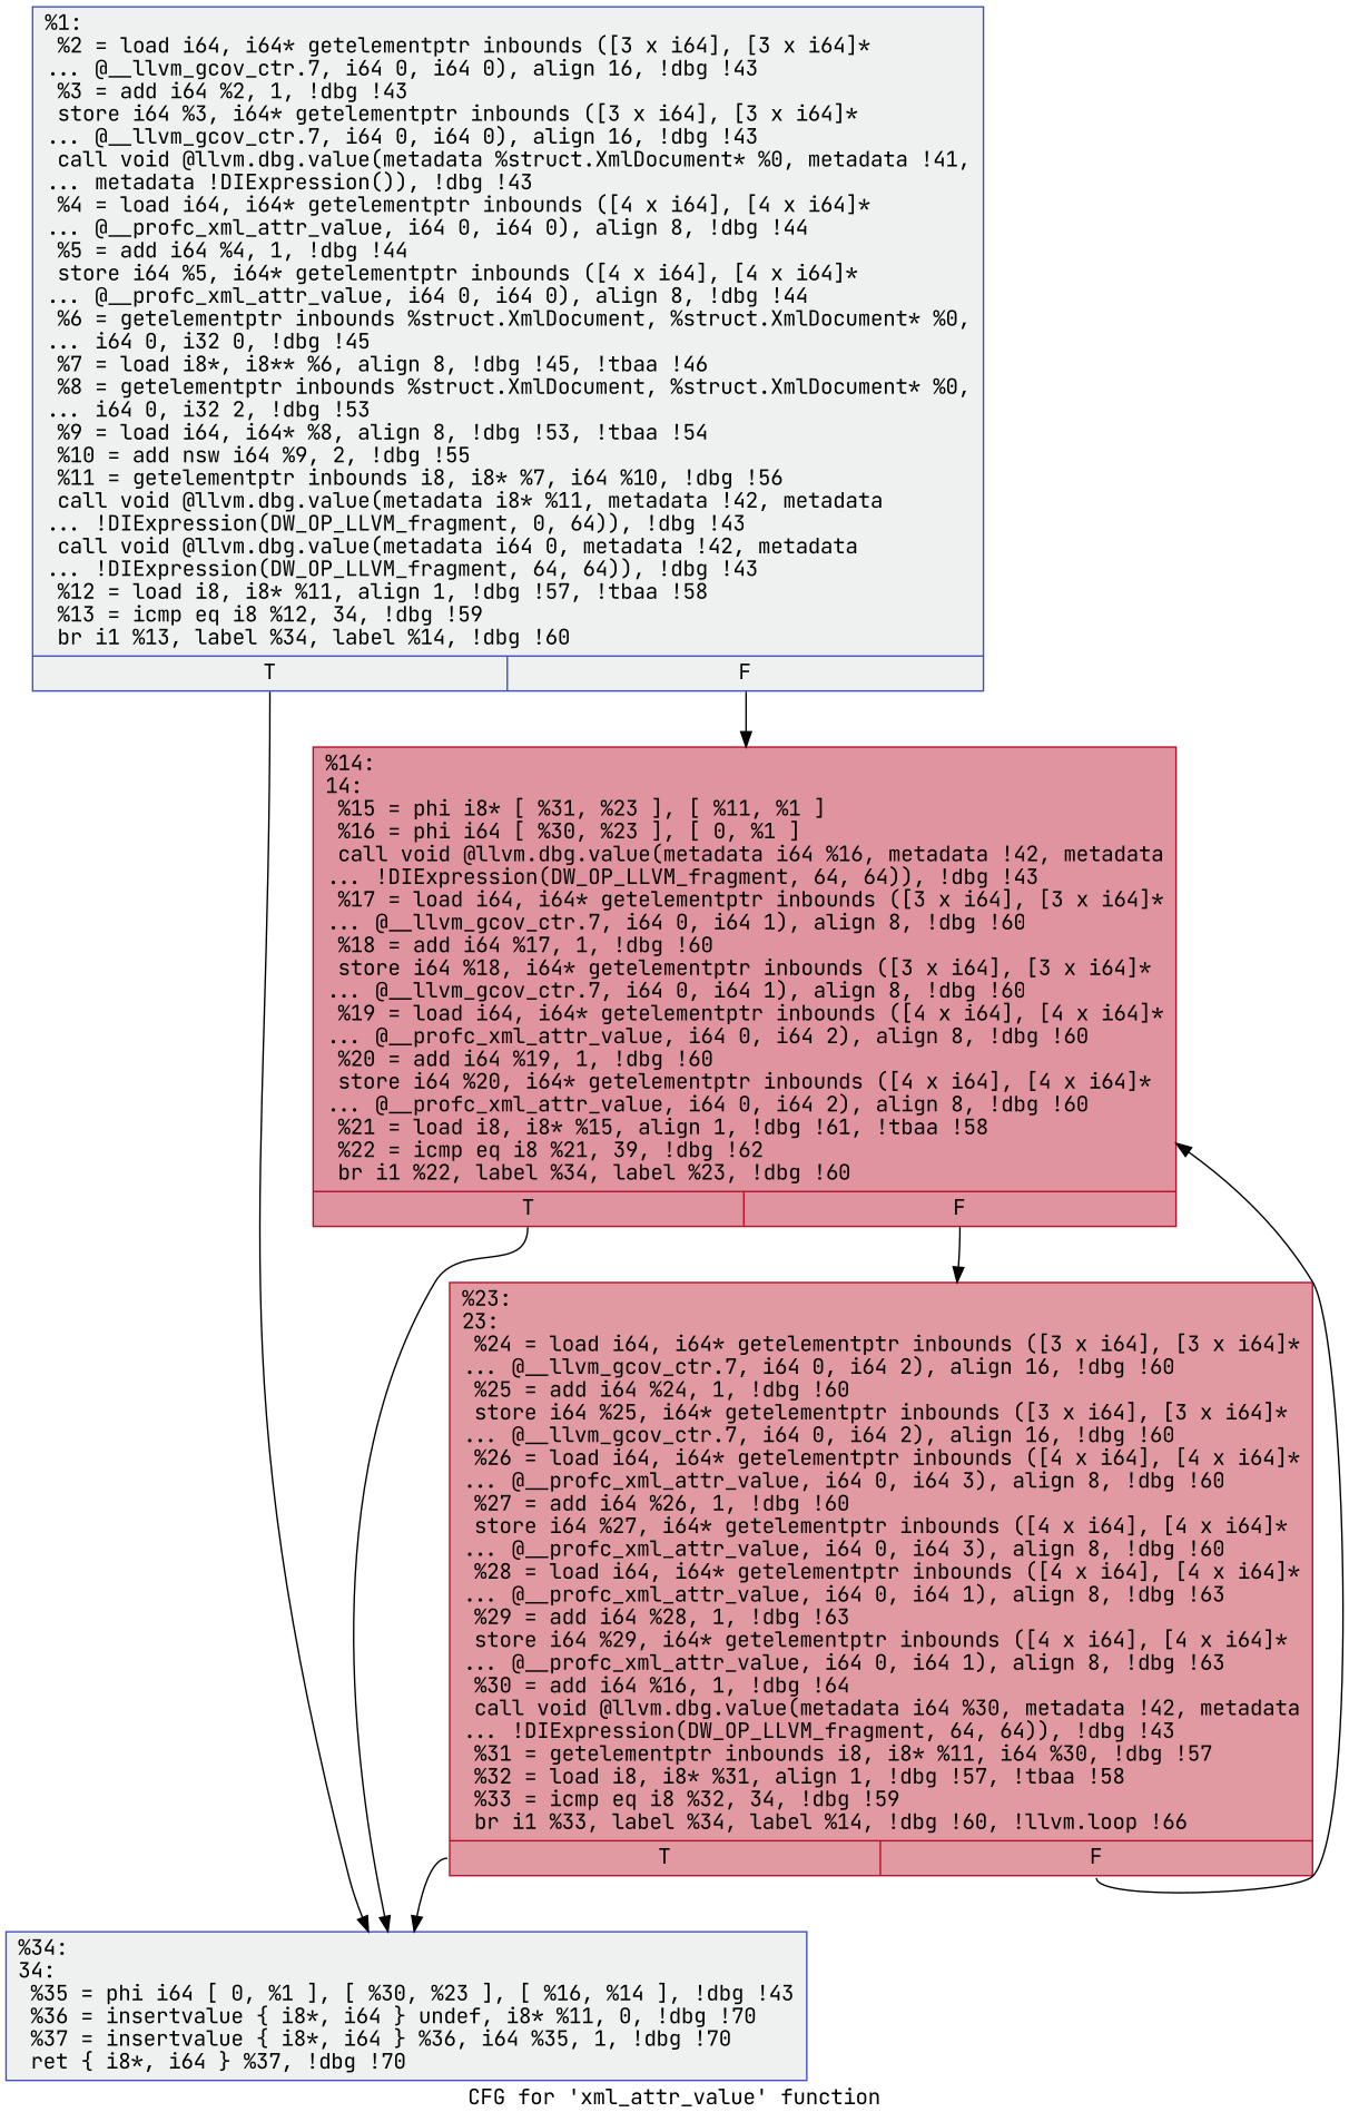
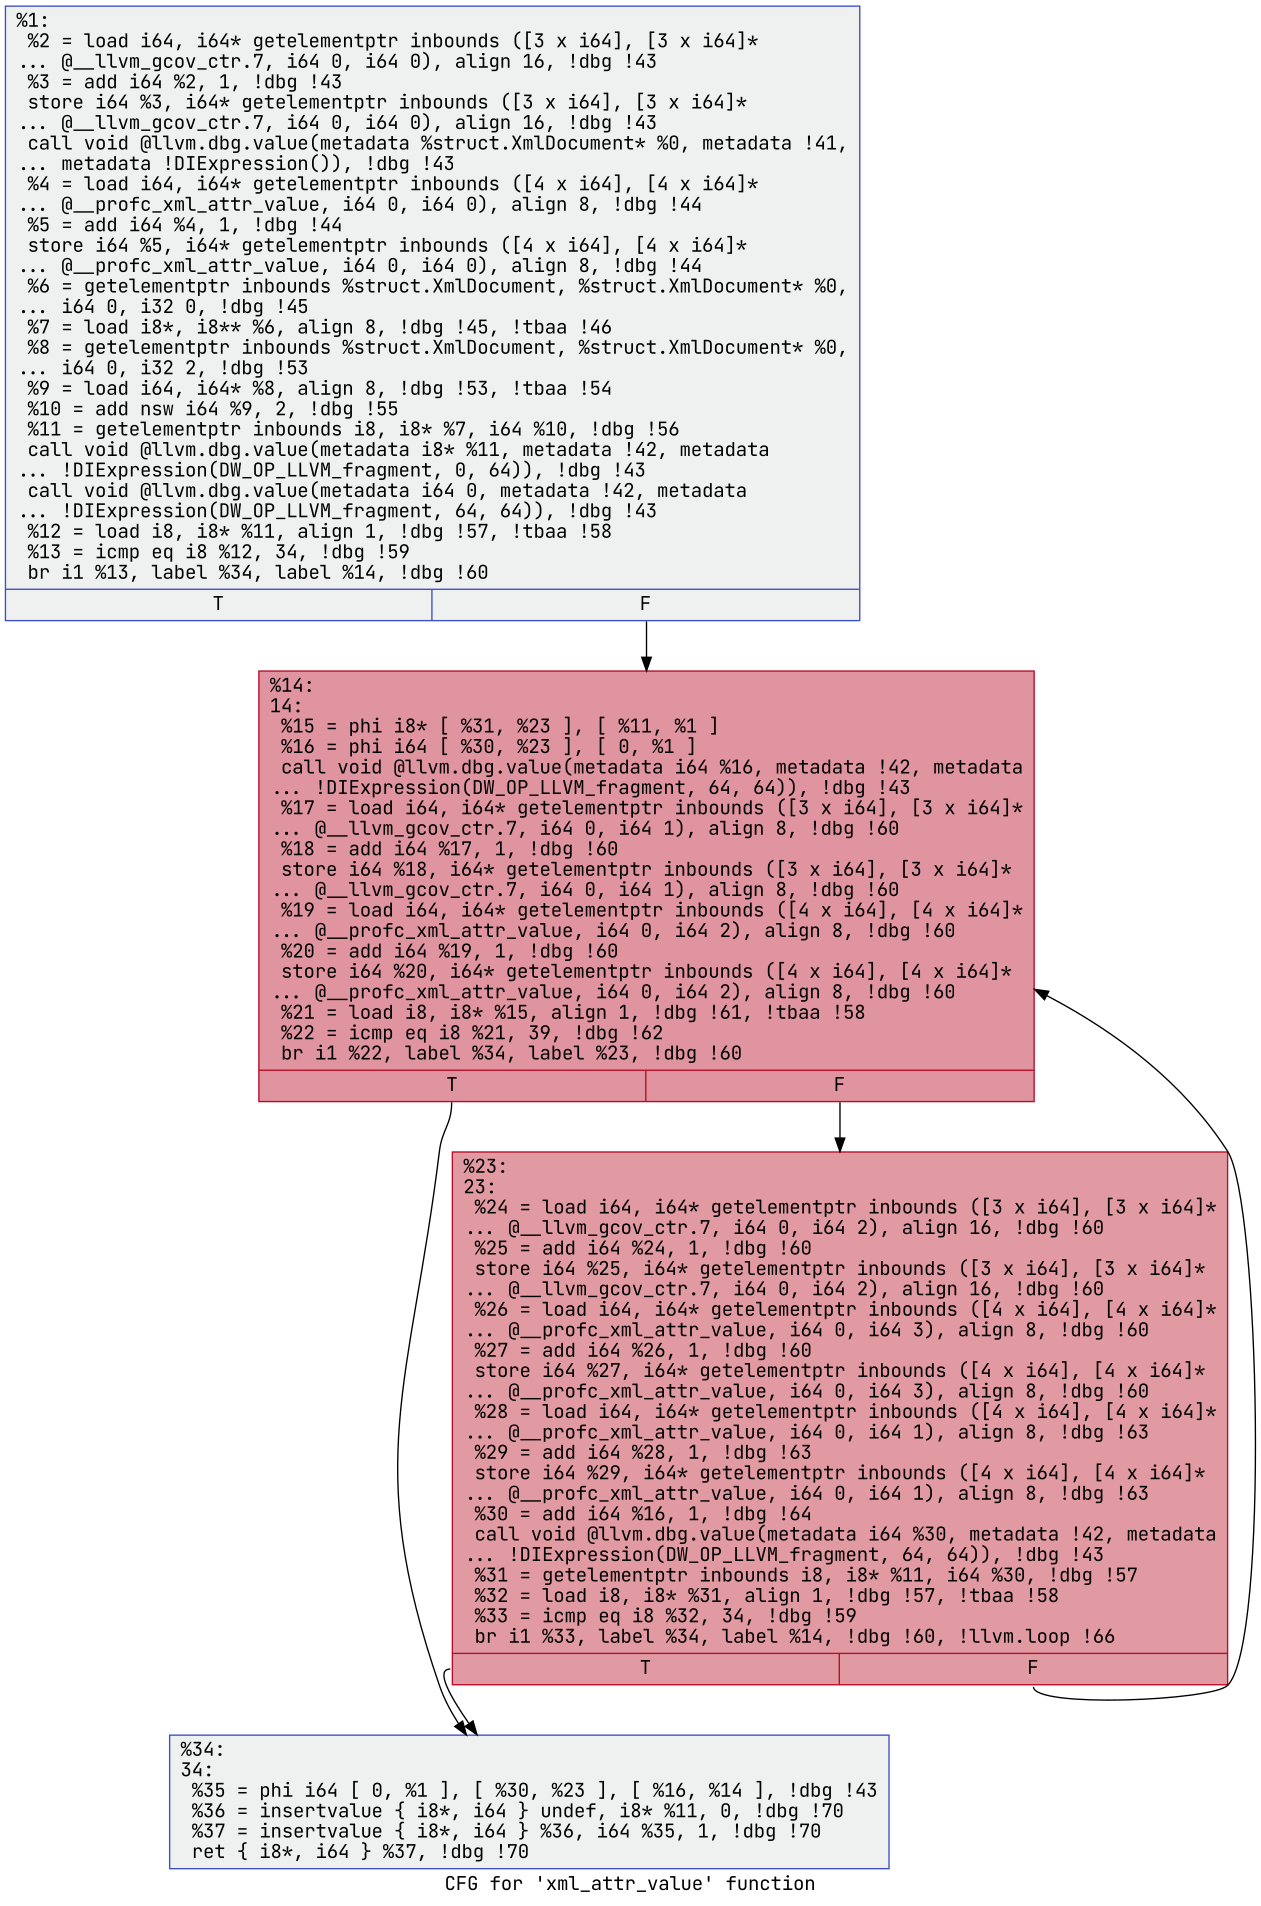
  digraph {
    label="CFG for 'xml_attr_value' function"
    fontname="JetBrains Mono"
    node [color="#3d50c3ff" fillcolor="#dbdcde70" shape=record style=filled fontname="JetBrains Mono"]
    edge [tailport=s0 fontname="JetBrains Mono"]
    n1 [label="{%1:\l  %2 = load i64, i64* getelementptr inbounds ([3 x i64], [3 x i64]*\l... @__llvm_gcov_ctr.7, i64 0, i64 0), align 16, !dbg !43\l  %3 = add i64 %2, 1, !dbg !43\l  store i64 %3, i64* getelementptr inbounds ([3 x i64], [3 x i64]*\l... @__llvm_gcov_ctr.7, i64 0, i64 0), align 16, !dbg !43\l  call void @llvm.dbg.value(metadata %struct.XmlDocument* %0, metadata !41,\l... metadata !DIExpression()), !dbg !43\l  %4 = load i64, i64* getelementptr inbounds ([4 x i64], [4 x i64]*\l... @__profc_xml_attr_value, i64 0, i64 0), align 8, !dbg !44\l  %5 = add i64 %4, 1, !dbg !44\l  store i64 %5, i64* getelementptr inbounds ([4 x i64], [4 x i64]*\l... @__profc_xml_attr_value, i64 0, i64 0), align 8, !dbg !44\l  %6 = getelementptr inbounds %struct.XmlDocument, %struct.XmlDocument* %0,\l... i64 0, i32 0, !dbg !45\l  %7 = load i8*, i8** %6, align 8, !dbg !45, !tbaa !46\l  %8 = getelementptr inbounds %struct.XmlDocument, %struct.XmlDocument* %0,\l... i64 0, i32 2, !dbg !53\l  %9 = load i64, i64* %8, align 8, !dbg !53, !tbaa !54\l  %10 = add nsw i64 %9, 2, !dbg !55\l  %11 = getelementptr inbounds i8, i8* %7, i64 %10, !dbg !56\l  call void @llvm.dbg.value(metadata i8* %11, metadata !42, metadata\l... !DIExpression(DW_OP_LLVM_fragment, 0, 64)), !dbg !43\l  call void @llvm.dbg.value(metadata i64 0, metadata !42, metadata\l... !DIExpression(DW_OP_LLVM_fragment, 64, 64)), !dbg !43\l  %12 = load i8, i8* %11, align 1, !dbg !57, !tbaa !58\l  %13 = icmp eq i8 %12, 34, !dbg !59\l  br i1 %13, label %34, label %14, !dbg !60\l|{<s0>T|<s1>F}}"]
    n2 [label="{%34:\l34:                                               \l  %35 = phi i64 [ 0, %1 ], [ %30, %23 ], [ %16, %14 ], !dbg !43\l  %36 = insertvalue \{ i8*, i64 \} undef, i8* %11, 0, !dbg !70\l  %37 = insertvalue \{ i8*, i64 \} %36, i64 %35, 1, !dbg !70\l  ret \{ i8*, i64 \} %37, !dbg !70\l}"]
    n3 [color="#b70d28ff" fillcolor="#b70d2870" label="{%14:\l14:                                               \l  %15 = phi i8* [ %31, %23 ], [ %11, %1 ]\l  %16 = phi i64 [ %30, %23 ], [ 0, %1 ]\l  call void @llvm.dbg.value(metadata i64 %16, metadata !42, metadata\l... !DIExpression(DW_OP_LLVM_fragment, 64, 64)), !dbg !43\l  %17 = load i64, i64* getelementptr inbounds ([3 x i64], [3 x i64]*\l... @__llvm_gcov_ctr.7, i64 0, i64 1), align 8, !dbg !60\l  %18 = add i64 %17, 1, !dbg !60\l  store i64 %18, i64* getelementptr inbounds ([3 x i64], [3 x i64]*\l... @__llvm_gcov_ctr.7, i64 0, i64 1), align 8, !dbg !60\l  %19 = load i64, i64* getelementptr inbounds ([4 x i64], [4 x i64]*\l... @__profc_xml_attr_value, i64 0, i64 2), align 8, !dbg !60\l  %20 = add i64 %19, 1, !dbg !60\l  store i64 %20, i64* getelementptr inbounds ([4 x i64], [4 x i64]*\l... @__profc_xml_attr_value, i64 0, i64 2), align 8, !dbg !60\l  %21 = load i8, i8* %15, align 1, !dbg !61, !tbaa !58\l  %22 = icmp eq i8 %21, 39, !dbg !62\l  br i1 %22, label %34, label %23, !dbg !60\l|{<s0>T|<s1>F}}"]
    n4 [color="#b70d28ff" fillcolor="#bb1b2c70" label="{%23:\l23:                                               \l  %24 = load i64, i64* getelementptr inbounds ([3 x i64], [3 x i64]*\l... @__llvm_gcov_ctr.7, i64 0, i64 2), align 16, !dbg !60\l  %25 = add i64 %24, 1, !dbg !60\l  store i64 %25, i64* getelementptr inbounds ([3 x i64], [3 x i64]*\l... @__llvm_gcov_ctr.7, i64 0, i64 2), align 16, !dbg !60\l  %26 = load i64, i64* getelementptr inbounds ([4 x i64], [4 x i64]*\l... @__profc_xml_attr_value, i64 0, i64 3), align 8, !dbg !60\l  %27 = add i64 %26, 1, !dbg !60\l  store i64 %27, i64* getelementptr inbounds ([4 x i64], [4 x i64]*\l... @__profc_xml_attr_value, i64 0, i64 3), align 8, !dbg !60\l  %28 = load i64, i64* getelementptr inbounds ([4 x i64], [4 x i64]*\l... @__profc_xml_attr_value, i64 0, i64 1), align 8, !dbg !63\l  %29 = add i64 %28, 1, !dbg !63\l  store i64 %29, i64* getelementptr inbounds ([4 x i64], [4 x i64]*\l... @__profc_xml_attr_value, i64 0, i64 1), align 8, !dbg !63\l  %30 = add i64 %16, 1, !dbg !64\l  call void @llvm.dbg.value(metadata i64 %30, metadata !42, metadata\l... !DIExpression(DW_OP_LLVM_fragment, 64, 64)), !dbg !43\l  %31 = getelementptr inbounds i8, i8* %11, i64 %30, !dbg !57\l  %32 = load i8, i8* %31, align 1, !dbg !57, !tbaa !58\l  %33 = icmp eq i8 %32, 34, !dbg !59\l  br i1 %33, label %34, label %14, !dbg !60, !llvm.loop !66\l|{<s0>T|<s1>F}}"]
-   n1 -> n2
    n1 -> n3 [tailport=s1]
    n3 -> n2
    n3 -> n4 [tailport=s1]
    n4 -> n2
    n4 -> n3 [tailport=s1]
  }
